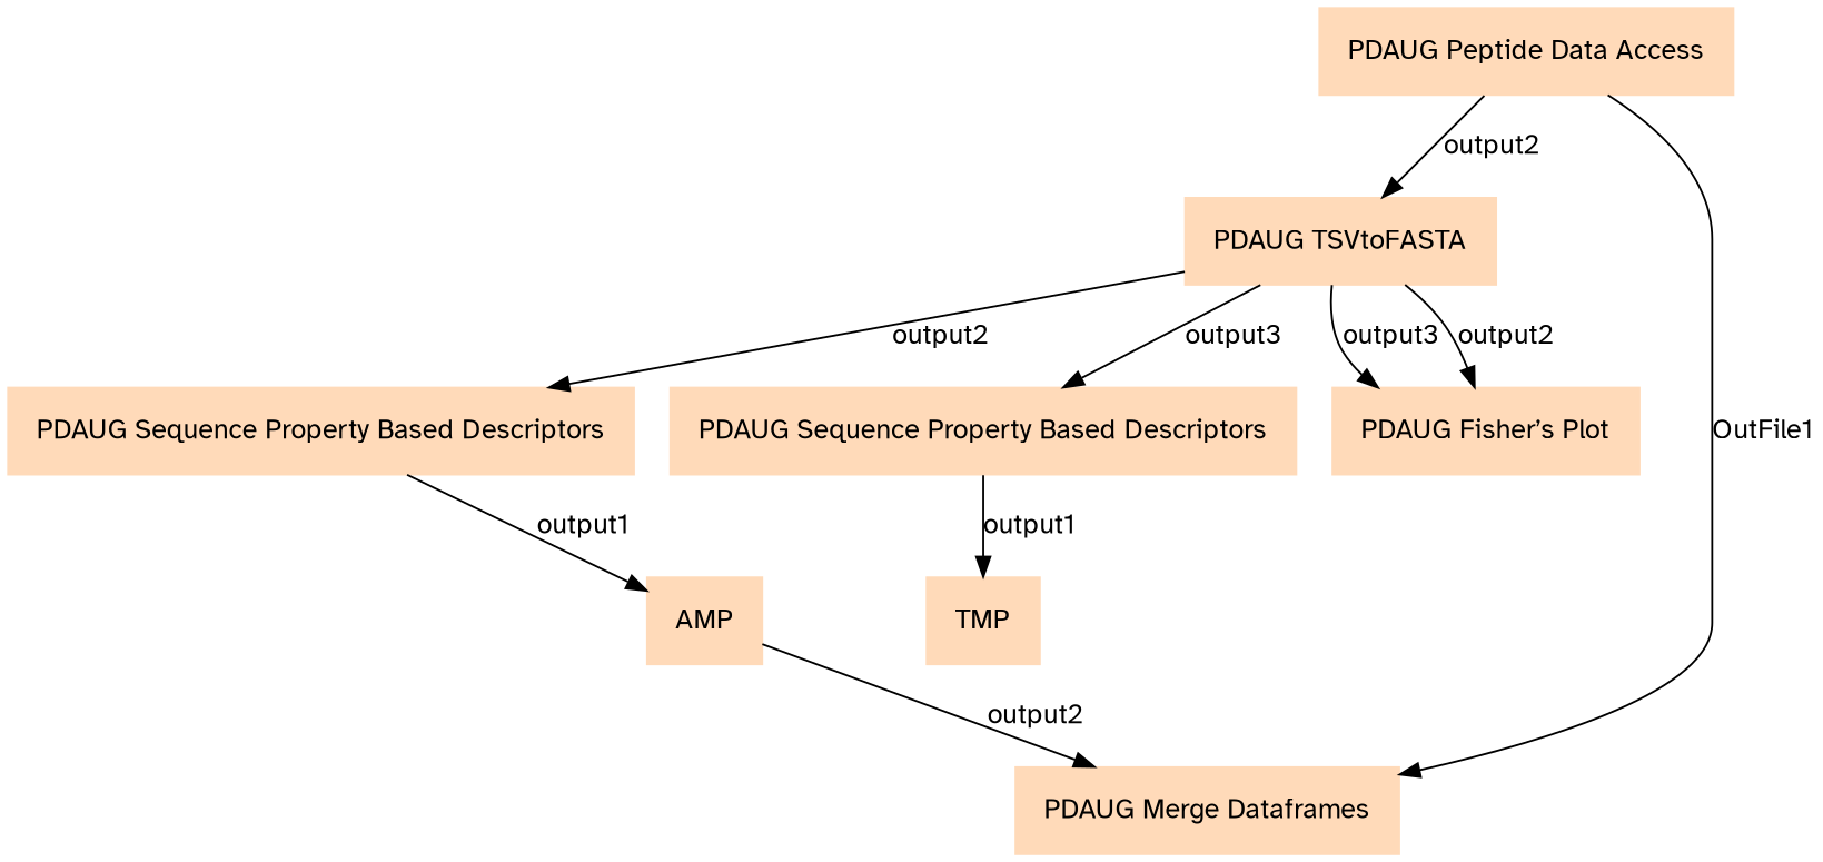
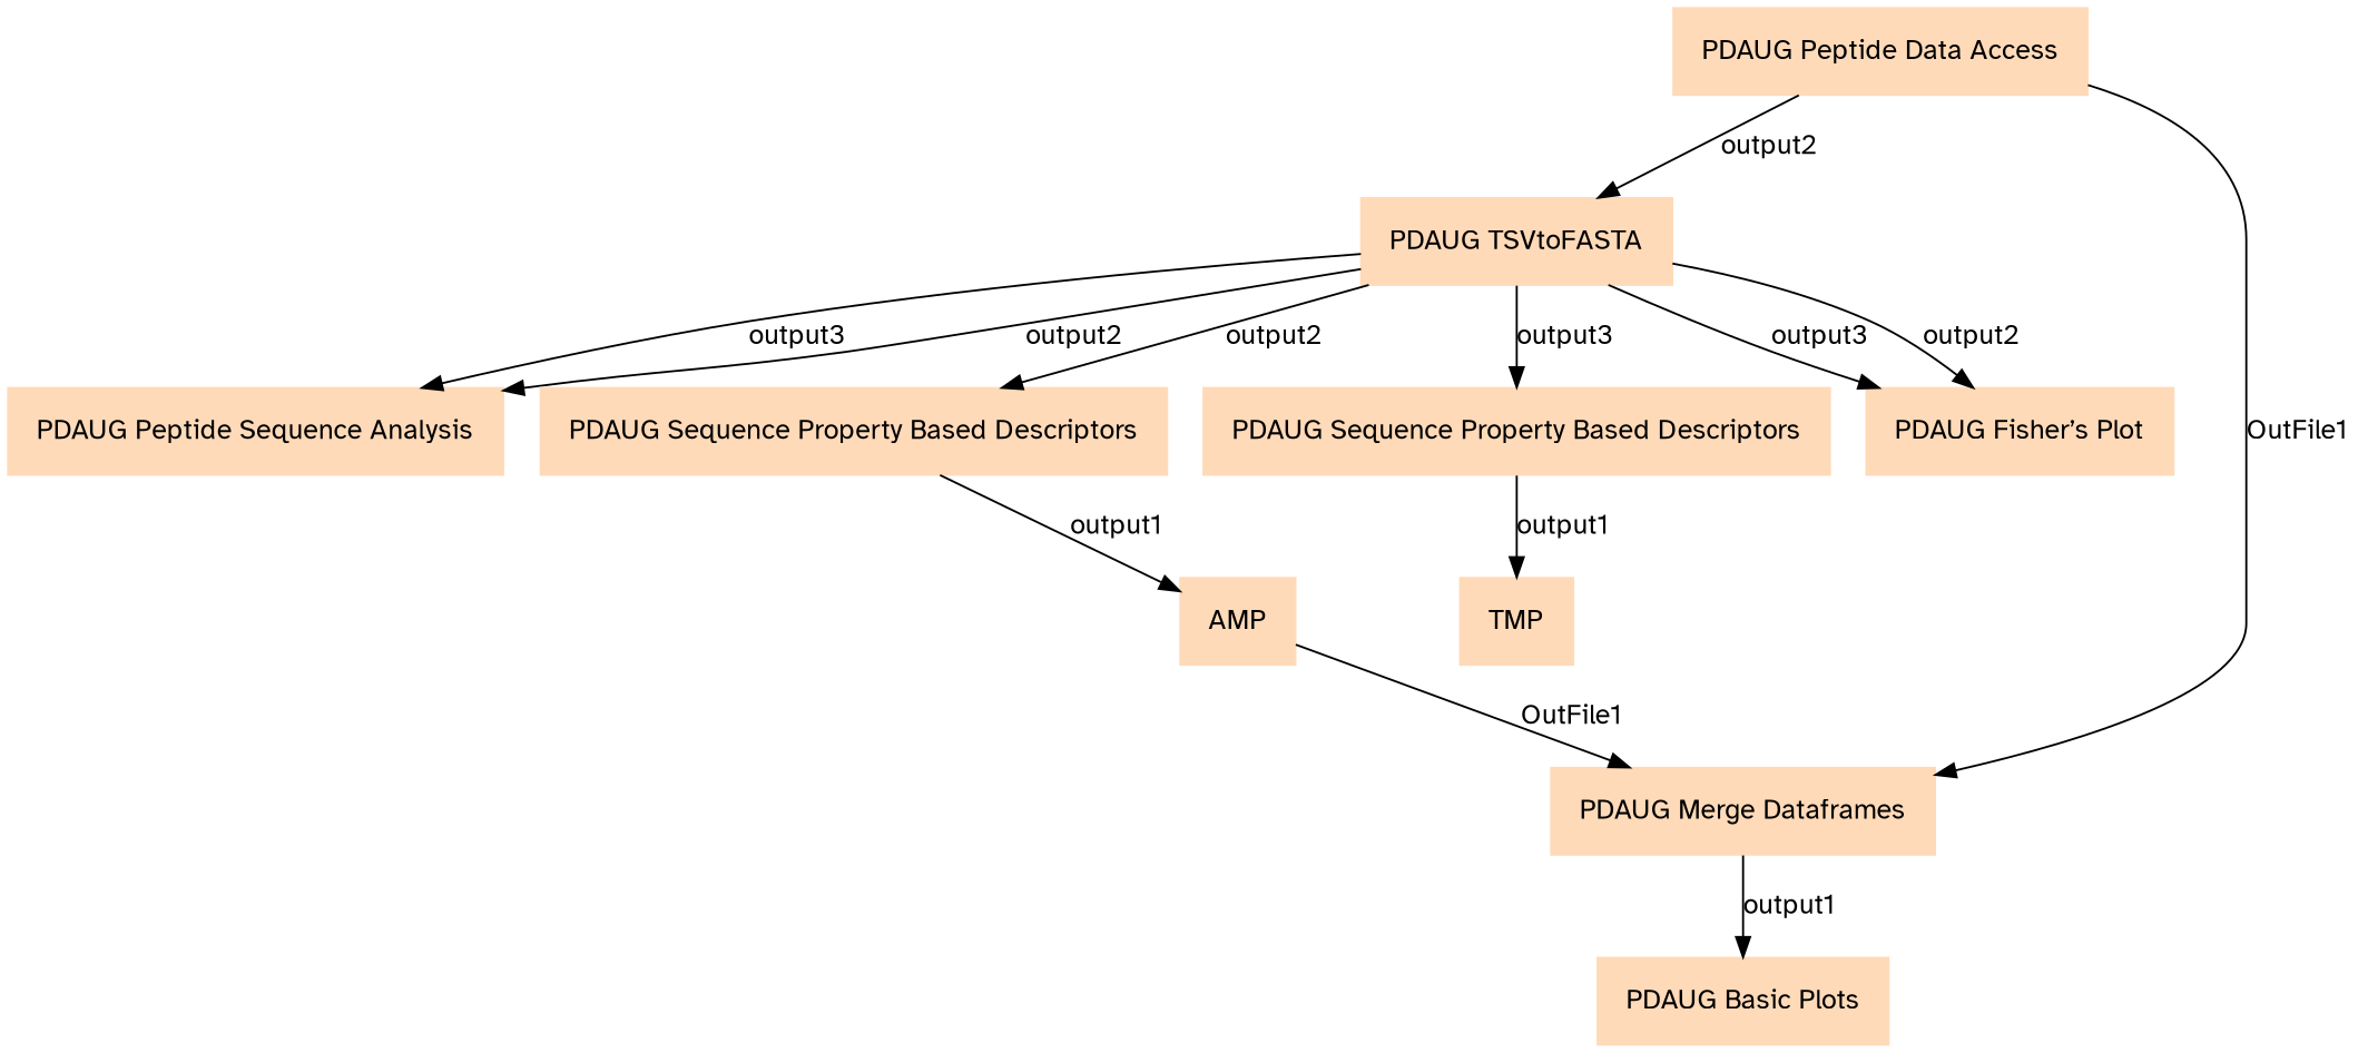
  digraph {
    node [color=peachpuff fontname="Atkinson Hyperlegible" margin="0.2,0.2" shape=box style=filled]
    edge [fontname="Atkinson Hyperlegible"]
    n1 [label="PDAUG Peptide Data Access"]
    n2 [label="PDAUG TSVtoFASTA"]
    n3 [label="PDAUG Merge Dataframes"]
+   n4 [label="PDAUG Peptide Sequence Analysis"]
    n5 [label="PDAUG Sequence Property Based Descriptors"]
    n6 [label="PDAUG Sequence Property Based Descriptors"]
    n7 [label="PDAUG Fisher’s Plot"]
    n8 [label=AMP]
    n9 [label=TMP]
+   n10 [label="PDAUG Basic Plots"]
    n1 -> n2 [label=output2]
    n1 -> n3 [label=OutFile1]
+   n2 -> n4 [label=output3]
+   n2 -> n4 [label=output2]
    n2 -> n5 [label=output2]
    n2 -> n6 [label=output3]
    n2 -> n7 [label=output3]
    n2 -> n7 [label=output2]
+   n3 -> n10 [label=output1]
    n5 -> n8 [label=output1]
    n6 -> n9 [label=output1]
-   n8 -> n3 [label=output2]
+   n8 -> n3 [label=OutFile1]
  }
